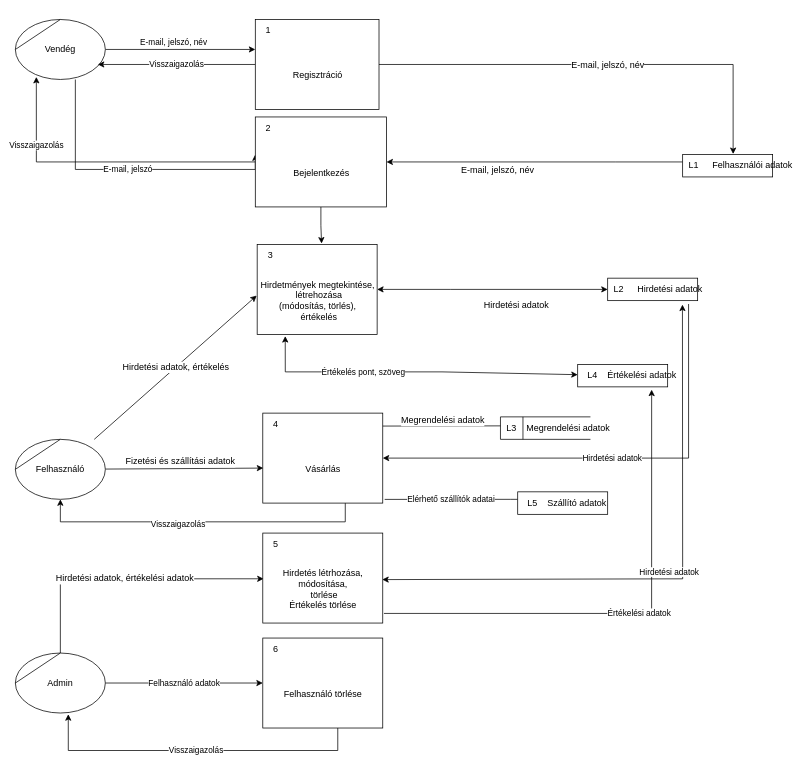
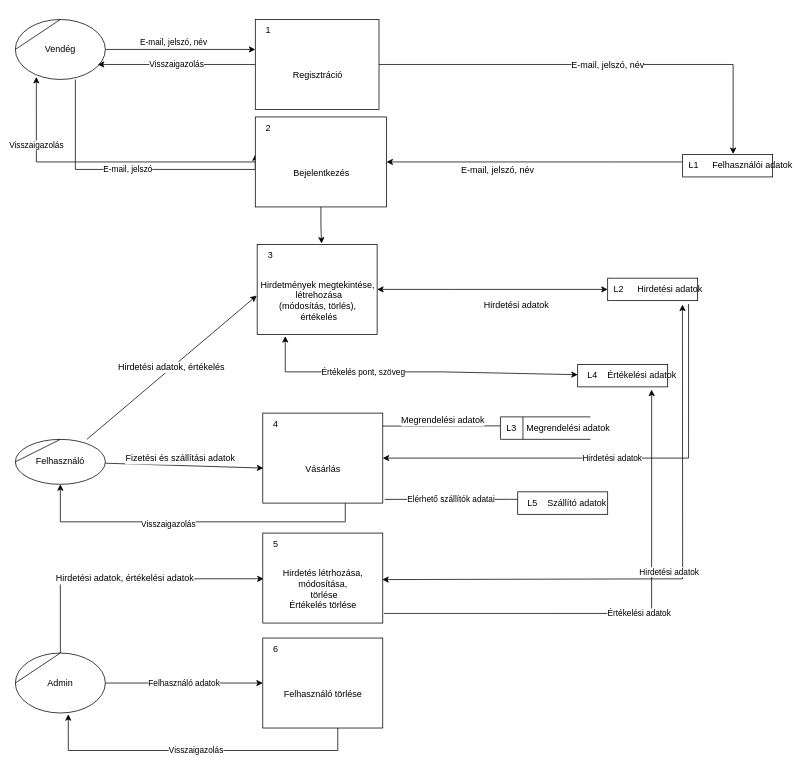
  <mxCell id="0" />
  <mxCell id="1" parent="0" />
  <mxCell id="2" value="E-mail, jelszó, név" style="edgeStyle=orthogonalEdgeStyle;rounded=0;orthogonalLoop=1;jettySize=auto;html=1;entryX=0;entryY=0.333;entryDx=0;entryDy=0;entryPerimeter=0;" parent="1" source="4" target="8" edge="1"><mxGeometry x="-0.093" y="10" relative="1" as="geometry"><mxPoint as="offset" /></mxGeometry></mxCell>
  <mxCell id="3" value="E-mail, jelszó" style="edgeStyle=orthogonalEdgeStyle;rounded=0;orthogonalLoop=1;jettySize=auto;html=1;entryX=0;entryY=0.417;entryDx=0;entryDy=0;entryPerimeter=0;" parent="1" source="4" target="14" edge="1"><mxGeometry relative="1" as="geometry"><mxPoint x="90" y="205" as="targetPoint" /><Array as="points"><mxPoint x="100" y="225" /></Array></mxGeometry></mxCell>
  <mxCell id="4" value="Vendég" style="shape=stencil(tZRtjoMgEIZPw98GJR6gYXfvQe10nZQCAbYft99RNKlW7GajiTGZeeXhnZGBCRka5YCVvGHig5VlwTm9Kb5NYhUc1DElr8qjOmhISojenuGGx9gz0DTgMbaq+GR8T9+0j5C1NYYgaE0YKU86wRQaWsvvCdZv/xhFjvgXiOB7kynLyq+/Y3fVNuBiI79j7OB+db/rgceOi61+3Grg4v9YISmTO9xCHlR9/vb2xxxnzYDW6AK8OfLTeZzO66ynzM5CnqyHBUsn1DqN9UITnWoH/kUY5Iu9PtVUzRY1jx4IGk22K9UioSs+44+uvFxl3bKX1nTZdE12iV8=);whiteSpace=wrap;html=1;strokeColor=default;fontFamily=Helvetica;fontSize=12;fontColor=default;fillColor=default;" parent="1" vertex="1"><mxGeometry x="20" y="25" width="120" height="80" as="geometry" /></mxCell>
  <mxCell id="5" value="Visszaigazolás" style="edgeStyle=orthogonalEdgeStyle;rounded=0;orthogonalLoop=1;jettySize=auto;html=1;entryX=0.917;entryY=0.75;entryDx=0;entryDy=0;entryPerimeter=0;" parent="1" source="8" target="4" edge="1"><mxGeometry relative="1" as="geometry" /></mxCell>
  <mxCell id="6" style="edgeStyle=orthogonalEdgeStyle;rounded=0;orthogonalLoop=1;jettySize=auto;html=1;entryX=0.561;entryY=-0.021;entryDx=0;entryDy=0;entryPerimeter=0;" parent="1" source="8" target="17" edge="1"><mxGeometry relative="1" as="geometry" /></mxCell>
  <mxCell id="7" value="E-mail, jelszó, név" style="edgeLabel;html=1;align=center;verticalAlign=middle;resizable=0;points=[];fontSize=12;fontFamily=Helvetica;fontColor=default;" parent="6" vertex="1" connectable="0"><mxGeometry x="0.026" relative="1" as="geometry"><mxPoint as="offset" /></mxGeometry></mxCell>
  <mxCell id="8" value="Regisztráció" style="html=1;dashed=0;whitespace=wrap;shape=mxgraph.dfd.process2;align=center;container=1;collapsible=0;spacingTop=30;" parent="1" vertex="1"><mxGeometry x="340" y="25" width="165" height="120" as="geometry" /></mxCell>
  <mxCell id="9" value="1" style="text;html=1;strokeColor=none;fillColor=none;align=center;verticalAlign=middle;whiteSpace=wrap;rounded=0;movable=0;resizable=0;rotatable=0;cloneable=0;deletable=0;connectable=0;allowArrows=0;pointerEvents=1;" parent="8" vertex="1"><mxGeometry width="35" height="30" as="geometry" /></mxCell>
  <mxCell id="10" value="" style="text;html=1;strokeColor=none;fillColor=none;align=left;verticalAlign=middle;whiteSpace=wrap;rounded=0;movable=0;resizable=0;connectable=0;allowArrows=0;rotatable=0;cloneable=0;deletable=0;spacingLeft=6;autosize=1;resizeWidth=0;" parent="8" vertex="1"><mxGeometry x="35" y="-5" width="50" height="40" as="geometry" /></mxCell>
  <mxCell id="11" value="Visszaigazolás" style="edgeStyle=orthogonalEdgeStyle;rounded=0;orthogonalLoop=1;jettySize=auto;html=1;entryX=0.233;entryY=0.958;entryDx=0;entryDy=0;entryPerimeter=0;" parent="1" source="14" target="4" edge="1"><mxGeometry x="0.55" relative="1" as="geometry"><mxPoint as="offset" /></mxGeometry></mxCell>
  <mxCell id="12" value="E-mail, jelszó, név" style="edgeStyle=orthogonalEdgeStyle;rounded=0;orthogonalLoop=1;jettySize=auto;html=1;fontFamily=Helvetica;fontSize=12;fontColor=default;" parent="1" source="17" target="14" edge="1"><mxGeometry x="0.252" y="11" relative="1" as="geometry"><mxPoint as="offset" /><Array as="points"><mxPoint x="820" y="215" /><mxPoint x="820" y="215" /></Array></mxGeometry></mxCell>
  <mxCell id="13" style="edgeStyle=orthogonalEdgeStyle;rounded=0;orthogonalLoop=1;jettySize=auto;html=1;entryX=0.537;entryY=-0.01;entryDx=0;entryDy=0;entryPerimeter=0;" edge="1" parent="1" source="14" target="22"><mxGeometry relative="1" as="geometry" /></mxCell>
  <mxCell id="14" value="Bejelentkezés" style="html=1;dashed=0;whitespace=wrap;shape=mxgraph.dfd.process2;align=center;container=1;collapsible=0;spacingTop=30;" parent="1" vertex="1"><mxGeometry x="340" y="155" width="175" height="120" as="geometry" /></mxCell>
  <mxCell id="15" value="2" style="text;html=1;strokeColor=none;fillColor=none;align=center;verticalAlign=middle;whiteSpace=wrap;rounded=0;movable=0;resizable=0;rotatable=0;cloneable=0;deletable=0;connectable=0;allowArrows=0;pointerEvents=1;" parent="14" vertex="1"><mxGeometry width="35" height="30" as="geometry" /></mxCell>
  <mxCell id="16" value="" style="text;html=1;strokeColor=none;fillColor=none;align=left;verticalAlign=middle;whiteSpace=wrap;rounded=0;movable=0;resizable=0;connectable=0;allowArrows=0;rotatable=0;cloneable=0;deletable=0;spacingLeft=6;autosize=1;resizeWidth=0;" parent="14" vertex="1"><mxGeometry x="35" y="-5" width="50" height="40" as="geometry" /></mxCell>
  <mxCell id="17" value="Felhasználói adatok" style="html=1;dashed=0;whitespace=wrap;shape=mxgraph.dfd.dataStoreID2;align=left;spacingLeft=38;container=1;collapsible=0;" parent="1" vertex="1"><mxGeometry x="910" y="205" width="120" height="30" as="geometry" /></mxCell>
  <mxCell id="18" value="L1" style="text;html=1;strokeColor=none;fillColor=none;align=center;verticalAlign=middle;whiteSpace=wrap;rounded=0;movable=0;resizable=0;rotatable=0;cloneable=0;deletable=0;allowArrows=0;connectable=0;" parent="17" vertex="1"><mxGeometry width="30" height="30" as="geometry" /></mxCell>
  <mxCell id="19" value="Hirdetési adatok, értékelés" style="rounded=0;orthogonalLoop=1;jettySize=auto;html=1;entryX=-0.004;entryY=0.569;entryDx=0;entryDy=0;entryPerimeter=0;fontFamily=Helvetica;fontSize=12;fontColor=default;" parent="1" source="35" target="22" edge="1"><mxGeometry relative="1" as="geometry"><mxPoint x="130" y="394.62" as="sourcePoint" /></mxGeometry></mxCell>
  <mxCell id="20" style="endArrow=classic;startArrow=classic;html=1;rounded=0;verticalAlign=bottom;exitX=0.234;exitY=1.019;exitDx=0;exitDy=0;exitPerimeter=0;" parent="1" source="22" target="50" edge="1"><mxGeometry relative="1" as="geometry"><mxPoint x="420" y="495" as="targetPoint" /><Array as="points"><mxPoint x="380" y="495" /><mxPoint x="589" y="495" /></Array></mxGeometry></mxCell>
  <mxCell id="21" value="Értékelés pont, szöveg" style="edgeLabel;html=1;align=center;verticalAlign=middle;resizable=0;points=[];" parent="20" vertex="1" connectable="0"><mxGeometry x="-0.307" relative="1" as="geometry"><mxPoint x="-1" as="offset" /></mxGeometry></mxCell>
  <mxCell id="22" value="Hirdetmények megtekintése,&lt;br&gt;&amp;nbsp;létrehozása&lt;br&gt;(módosítás, törlés),&lt;br&gt;&amp;nbsp;értékelés" style="html=1;dashed=0;whitespace=wrap;shape=mxgraph.dfd.process;align=center;container=1;collapsible=0;spacingTop=30;strokeColor=default;fontFamily=Helvetica;fontSize=12;fontColor=default;fillColor=default;" parent="1" vertex="1"><mxGeometry x="342.5" y="325" width="160" height="120" as="geometry" /></mxCell>
  <mxCell id="23" value="3" style="text;html=1;strokeColor=none;fillColor=none;align=center;verticalAlign=middle;whiteSpace=wrap;rounded=0;movable=0;resizable=0;rotatable=0;cloneable=0;deletable=0;connectable=0;allowArrows=0;pointerEvents=1;fontSize=12;fontFamily=Helvetica;fontColor=default;" parent="22" vertex="1"><mxGeometry width="35" height="30" as="geometry" /></mxCell>
  <mxCell id="24" value="" style="text;html=1;strokeColor=none;fillColor=none;align=left;verticalAlign=middle;whiteSpace=wrap;rounded=0;movable=0;resizable=0;connectable=0;allowArrows=0;rotatable=0;cloneable=0;deletable=0;spacingLeft=6;autosize=1;resizeWidth=0;fontSize=12;fontFamily=Helvetica;fontColor=default;" parent="22" vertex="1"><mxGeometry x="35" y="-5" width="50" height="40" as="geometry" /></mxCell>
  <mxCell id="25" value="Hirdetési adatok" style="html=1;dashed=0;whitespace=wrap;shape=mxgraph.dfd.dataStoreID2;align=left;spacingLeft=38;container=1;collapsible=0;" parent="1" vertex="1"><mxGeometry x="810" y="370" width="120" height="30" as="geometry" /></mxCell>
  <mxCell id="26" value="L2" style="text;html=1;strokeColor=none;fillColor=none;align=center;verticalAlign=middle;whiteSpace=wrap;rounded=0;movable=0;resizable=0;rotatable=0;cloneable=0;deletable=0;allowArrows=0;connectable=0;fontSize=12;fontFamily=Helvetica;fontColor=default;" parent="25" vertex="1"><mxGeometry width="30" height="30" as="geometry" /></mxCell>
  <mxCell id="27" value="Hirdetési adatok" style="endArrow=classic;startArrow=classic;html=1;rounded=0;verticalAlign=bottom;fontFamily=Helvetica;fontSize=12;fontColor=default;elbow=vertical;" parent="1" source="22" target="25" edge="1"><mxGeometry x="0.205" y="-30" width="50" height="50" relative="1" as="geometry"><mxPoint x="502.5" y="405" as="sourcePoint" /><mxPoint x="622.5" y="405" as="targetPoint" /><Array as="points"><mxPoint x="600" y="385" /></Array><mxPoint as="offset" /></mxGeometry></mxCell>
  <mxCell id="28" value="Megrendelési adatok" style="edgeStyle=none;rounded=0;orthogonalLoop=1;jettySize=auto;html=1;fontFamily=Helvetica;fontSize=12;fontColor=default;elbow=vertical;exitX=0.996;exitY=0.144;exitDx=0;exitDy=0;exitPerimeter=0;" parent="1" source="31" target="36" edge="1"><mxGeometry x="-0.011" y="7" relative="1" as="geometry"><Array as="points"><mxPoint x="670" y="567" /></Array><mxPoint as="offset" /></mxGeometry></mxCell>
  <mxCell id="29" style="edgeStyle=orthogonalEdgeStyle;rounded=0;orthogonalLoop=1;jettySize=auto;html=1;entryX=0.5;entryY=1;entryDx=0;entryDy=0;" parent="1" source="31" target="35" edge="1"><mxGeometry relative="1" as="geometry"><mxPoint x="430" y="695" as="targetPoint" /><Array as="points"><mxPoint x="460" y="695" /><mxPoint x="80" y="695" /></Array></mxGeometry></mxCell>
  <mxCell id="30" value="Visszaigazolás" style="edgeLabel;html=1;align=center;verticalAlign=middle;resizable=0;points=[];" parent="29" vertex="1" connectable="0"><mxGeometry x="0.147" y="2" relative="1" as="geometry"><mxPoint as="offset" /></mxGeometry></mxCell>
  <mxCell id="31" value="Vásárlás" style="html=1;dashed=0;whitespace=wrap;shape=mxgraph.dfd.process;align=center;container=1;collapsible=0;spacingTop=30;strokeColor=default;fontFamily=Helvetica;fontSize=12;fontColor=default;fillColor=default;" parent="1" vertex="1"><mxGeometry x="350" y="550" width="160" height="120" as="geometry" /></mxCell>
  <mxCell id="32" value="4" style="text;html=1;strokeColor=none;fillColor=none;align=center;verticalAlign=middle;whiteSpace=wrap;rounded=0;movable=0;resizable=0;rotatable=0;cloneable=0;deletable=0;connectable=0;allowArrows=0;pointerEvents=1;fontSize=12;fontFamily=Helvetica;fontColor=default;" parent="31" vertex="1"><mxGeometry width="35" height="30" as="geometry" /></mxCell>
  <mxCell id="33" value="" style="text;html=1;strokeColor=none;fillColor=none;align=left;verticalAlign=middle;whiteSpace=wrap;rounded=0;movable=0;resizable=0;connectable=0;allowArrows=0;rotatable=0;cloneable=0;deletable=0;spacingLeft=6;autosize=1;resizeWidth=0;fontSize=12;fontFamily=Helvetica;fontColor=default;" parent="31" vertex="1"><mxGeometry x="35" y="-5" width="50" height="40" as="geometry" /></mxCell>
  <mxCell id="34" value="Fizetési és szállítási adatok" style="edgeStyle=none;rounded=0;orthogonalLoop=1;jettySize=auto;html=1;entryX=0.004;entryY=0.611;entryDx=0;entryDy=0;entryPerimeter=0;fontFamily=Helvetica;fontSize=12;fontColor=default;elbow=vertical;" parent="1" source="35" target="31" edge="1"><mxGeometry x="-0.05" y="9" relative="1" as="geometry"><mxPoint as="offset" /></mxGeometry></mxCell>
- <mxCell id="35" value="Felhasználó" style="shape=stencil(tZRtjoMgEIZPw98GJR6gYXfvQe10nZQCAbYft99RNKlW7GajiTGZeeXhnZGBCRka5YCVvGHig5VlwTm9Kb5NYhUc1DElr8qjOmhISojenuGGx9gz0DTgMbaq+GR8T9+0j5C1NYYgaE0YKU86wRQaWsvvCdZv/xhFjvgXiOB7kynLyq+/Y3fVNuBiI79j7OB+db/rgceOi61+3Grg4v9YISmTO9xCHlR9/vb2xxxnzYDW6AK8OfLTeZzO66ynzM5CnqyHBUsn1DqN9UITnWoH/kUY5Iu9PtVUzRY1jx4IGk22K9UioSs+44+uvFxl3bKX1nTZdE12iV8=);whiteSpace=wrap;html=1;strokeColor=default;fontFamily=Helvetica;fontSize=12;fontColor=default;fillColor=default;" parent="1" vertex="1"><mxGeometry x="20" y="585" width="120" height="80" as="geometry" /></mxCell>
+ <mxCell id="35" value="Felhasználó" style="shape=stencil(tZRtjoMgEIZPw98GJR6gYXfvQe10nZQCAbYft99RNKlW7GajiTGZeeXhnZGBCRka5YCVvGHig5VlwTm9Kb5NYhUc1DElr8qjOmhISojenuGGx9gz0DTgMbaq+GR8T9+0j5C1NYYgaE0YKU86wRQaWsvvCdZv/xhFjvgXiOB7kynLyq+/Y3fVNuBiI79j7OB+db/rgceOi61+3Grg4v9YISmTO9xCHlR9/vb2xxxnzYDW6AK8OfLTeZzO66ynzM5CnqyHBUsn1DqN9UITnWoH/kUY5Iu9PtVUzRY1jx4IGk22K9UioSs+44+uvFxl3bKX1nTZdE12iV8=);whiteSpace=wrap;html=1;strokeColor=default;fontFamily=Helvetica;fontSize=12;fontColor=default;fillColor=default;" parent="1" vertex="1"><mxGeometry x="20" y="585" width="120" height="60" as="geometry" /></mxCell>
  <mxCell id="36" value="Megrendelési adatok" style="html=1;dashed=0;whitespace=wrap;shape=mxgraph.dfd.dataStoreID;align=left;spacingLeft=33;container=1;collapsible=0;autosize=0;strokeColor=default;fontFamily=Helvetica;fontSize=12;fontColor=default;fillColor=default;" parent="1" vertex="1"><mxGeometry x="667" y="555" width="120" height="30" as="geometry" /></mxCell>
  <mxCell id="37" value="L3" style="text;html=1;strokeColor=none;fillColor=none;align=center;verticalAlign=middle;whiteSpace=wrap;rounded=0;movable=0;resizable=0;rotatable=0;cloneable=0;deletable=0;allowArrows=0;connectable=0;fontSize=12;fontFamily=Helvetica;fontColor=default;" parent="36" vertex="1"><mxGeometry width="30" height="30" as="geometry" /></mxCell>
  <mxCell id="38" value="Hirdetési adatok, értékelési adatok" style="edgeStyle=none;rounded=0;orthogonalLoop=1;jettySize=auto;html=1;entryX=0.007;entryY=0.508;entryDx=0;entryDy=0;entryPerimeter=0;fontFamily=Helvetica;fontSize=12;fontColor=default;elbow=vertical;exitX=0.5;exitY=0;exitDx=0;exitDy=0;" parent="1" source="45" target="40" edge="1"><mxGeometry relative="1" as="geometry"><mxPoint x="140" y="770.212" as="sourcePoint" /><Array as="points"><mxPoint x="80" y="771" /></Array></mxGeometry></mxCell>
  <mxCell id="39" value="Értékelési adatok" style="edgeStyle=orthogonalEdgeStyle;rounded=0;orthogonalLoop=1;jettySize=auto;html=1;entryX=0.822;entryY=1.125;entryDx=0;entryDy=0;entryPerimeter=0;exitX=1.01;exitY=0.893;exitDx=0;exitDy=0;exitPerimeter=0;" parent="1" source="40" target="50" edge="1"><mxGeometry relative="1" as="geometry"><mxPoint x="788.68" y="817.79" as="targetPoint" /><Array as="points"><mxPoint x="880" y="817" /><mxPoint x="879" y="818" /></Array></mxGeometry></mxCell>
  <mxCell id="40" value="Hirdetés létrhozása, &lt;br&gt;módosítása,&lt;br&gt;&amp;nbsp;törlése&lt;br&gt;Értékelés törlése&lt;br&gt;" style="html=1;dashed=0;whitespace=wrap;shape=mxgraph.dfd.process;align=center;container=1;collapsible=0;spacingTop=30;strokeColor=default;fontFamily=Helvetica;fontSize=12;fontColor=default;fillColor=default;" parent="1" vertex="1"><mxGeometry x="350" y="710" width="160" height="120" as="geometry" /></mxCell>
  <mxCell id="41" value="5" style="text;html=1;strokeColor=none;fillColor=none;align=center;verticalAlign=middle;whiteSpace=wrap;rounded=0;movable=0;resizable=0;rotatable=0;cloneable=0;deletable=0;connectable=0;allowArrows=0;pointerEvents=1;fontSize=12;fontFamily=Helvetica;fontColor=default;" parent="40" vertex="1"><mxGeometry width="35" height="30" as="geometry" /></mxCell>
  <mxCell id="42" value="" style="text;html=1;strokeColor=none;fillColor=none;align=left;verticalAlign=middle;whiteSpace=wrap;rounded=0;movable=0;resizable=0;connectable=0;allowArrows=0;rotatable=0;cloneable=0;deletable=0;spacingLeft=6;autosize=1;resizeWidth=0;fontSize=12;fontFamily=Helvetica;fontColor=default;" parent="40" vertex="1"><mxGeometry x="35" y="-5" width="50" height="40" as="geometry" /></mxCell>
  <mxCell id="43" value="Hirdetési adatok" style="endArrow=classic;startArrow=classic;html=1;rounded=0;verticalAlign=bottom;exitX=0.996;exitY=0.517;exitDx=0;exitDy=0;exitPerimeter=0;entryX=0.831;entryY=1.176;entryDx=0;entryDy=0;entryPerimeter=0;" parent="1" source="40" target="25" edge="1"><mxGeometry width="50" height="50" relative="1" as="geometry"><mxPoint x="510" y="769.29" as="sourcePoint" /><mxPoint x="920" y="771" as="targetPoint" /><Array as="points"><mxPoint x="910" y="771" /></Array></mxGeometry></mxCell>
  <mxCell id="44" value="Felhasználó adatok" style="edgeStyle=orthogonalEdgeStyle;rounded=0;orthogonalLoop=1;jettySize=auto;html=1;" parent="1" source="45" target="47" edge="1"><mxGeometry relative="1" as="geometry" /></mxCell>
  <mxCell id="45" value="Admin" style="shape=stencil(tZRtjoMgEIZPw98GJR6gYXfvQe10nZQCAbYft99RNKlW7GajiTGZeeXhnZGBCRka5YCVvGHig5VlwTm9Kb5NYhUc1DElr8qjOmhISojenuGGx9gz0DTgMbaq+GR8T9+0j5C1NYYgaE0YKU86wRQaWsvvCdZv/xhFjvgXiOB7kynLyq+/Y3fVNuBiI79j7OB+db/rgceOi61+3Grg4v9YISmTO9xCHlR9/vb2xxxnzYDW6AK8OfLTeZzO66ynzM5CnqyHBUsn1DqN9UITnWoH/kUY5Iu9PtVUzRY1jx4IGk22K9UioSs+44+uvFxl3bKX1nTZdE12iV8=);whiteSpace=wrap;html=1;" parent="1" vertex="1"><mxGeometry x="20" y="870" width="120" height="80" as="geometry" /></mxCell>
  <mxCell id="46" value="Visszaigazolás" style="edgeStyle=orthogonalEdgeStyle;rounded=0;orthogonalLoop=1;jettySize=auto;html=1;entryX=0.588;entryY=1.021;entryDx=0;entryDy=0;entryPerimeter=0;" parent="1" source="47" target="45" edge="1"><mxGeometry relative="1" as="geometry"><mxPoint x="90" y="1050" as="targetPoint" /><Array as="points"><mxPoint x="450" y="1000" /><mxPoint x="91" y="1000" /></Array></mxGeometry></mxCell>
  <mxCell id="47" value="Felhasználó törlése" style="html=1;dashed=0;whitespace=wrap;shape=mxgraph.dfd.process2;align=center;container=1;collapsible=0;spacingTop=30;" parent="1" vertex="1"><mxGeometry x="350" y="850" width="160" height="120" as="geometry" /></mxCell>
  <mxCell id="48" value="6" style="text;html=1;strokeColor=none;fillColor=none;align=center;verticalAlign=middle;whiteSpace=wrap;rounded=0;movable=0;resizable=0;rotatable=0;cloneable=0;deletable=0;connectable=0;allowArrows=0;pointerEvents=1;" parent="47" vertex="1"><mxGeometry width="35" height="30" as="geometry" /></mxCell>
  <mxCell id="49" value="" style="text;html=1;strokeColor=none;fillColor=none;align=left;verticalAlign=middle;whiteSpace=wrap;rounded=0;movable=0;resizable=0;connectable=0;allowArrows=0;rotatable=0;cloneable=0;deletable=0;spacingLeft=6;autosize=1;resizeWidth=0;" parent="47" vertex="1"><mxGeometry x="35" y="-5" width="50" height="40" as="geometry" /></mxCell>
  <mxCell id="50" value="Értékelési adatok" style="html=1;dashed=0;whitespace=wrap;shape=mxgraph.dfd.dataStoreID2;align=left;spacingLeft=38;container=1;collapsible=0;" parent="1" vertex="1"><mxGeometry x="770" y="485" width="120" height="30" as="geometry" /></mxCell>
  <mxCell id="51" value="L4" style="text;html=1;strokeColor=none;fillColor=none;align=center;verticalAlign=middle;whiteSpace=wrap;rounded=0;connectable=0;allowArrows=0;movable=0;resizable=0;rotatable=0;cloneable=0;deletable=0;" parent="50" vertex="1"><mxGeometry x="5" width="30" height="30" as="geometry" /></mxCell>
  <mxCell id="52" value="Elérhető szállítók adatai" style="edgeStyle=orthogonalEdgeStyle;rounded=0;orthogonalLoop=1;jettySize=auto;html=1;entryX=1.016;entryY=0.959;entryDx=0;entryDy=0;entryPerimeter=0;endArrow=none;" parent="1" source="53" target="31" edge="1"><mxGeometry relative="1" as="geometry"><mxPoint x="520" y="665" as="targetPoint" /><Array as="points"><mxPoint x="680" y="665" /><mxPoint x="680" y="665" /></Array></mxGeometry></mxCell>
  <mxCell id="53" value="Szállító adatok" style="html=1;dashed=0;whitespace=wrap;shape=mxgraph.dfd.dataStoreID2;align=left;spacingLeft=38;container=1;collapsible=0;" parent="1" vertex="1"><mxGeometry x="690" y="655" width="120" height="30" as="geometry" /></mxCell>
  <mxCell id="54" value="L5" style="text;html=1;strokeColor=none;fillColor=none;align=center;verticalAlign=middle;whiteSpace=wrap;rounded=0;connectable=0;allowArrows=0;movable=0;resizable=0;rotatable=0;cloneable=0;deletable=0;" parent="53" vertex="1"><mxGeometry x="5" width="30" height="30" as="geometry" /></mxCell>
  <mxCell id="55" value="Hirdetési adatok" style="edgeStyle=orthogonalEdgeStyle;rounded=0;orthogonalLoop=1;jettySize=auto;html=1;exitX=0.899;exitY=1.149;exitDx=0;exitDy=0;exitPerimeter=0;" parent="1" source="25" target="31" edge="1"><mxGeometry relative="1" as="geometry"><mxPoint x="780" y="610" as="sourcePoint" /><Array as="points"><mxPoint x="918" y="610" /></Array></mxGeometry></mxCell>
